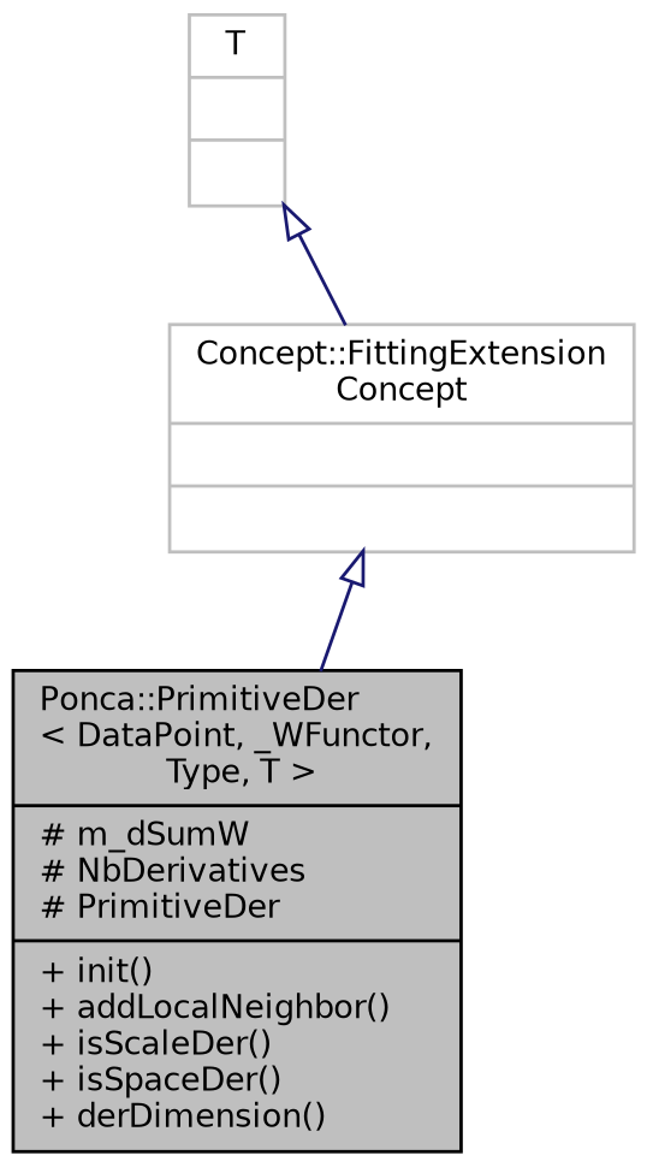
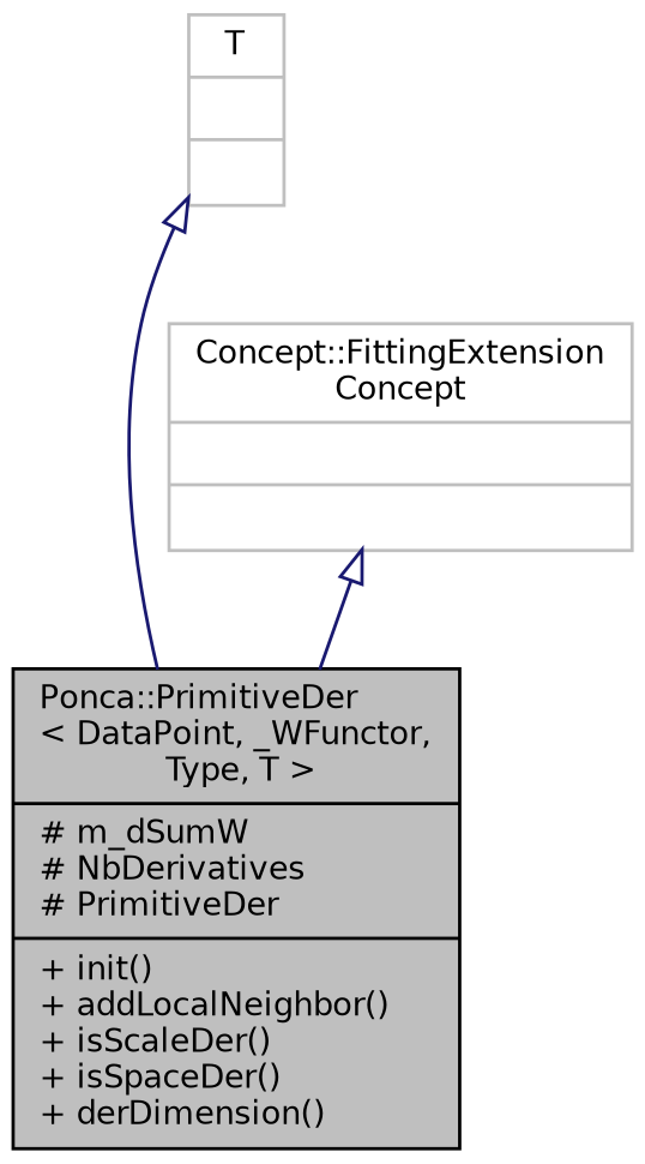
  digraph {
    node [color=grey75 fontname=Helvetica fontsize=10 shape=record]
    edge [arrowtail=onormal color=midnightblue dir=back fontname=Helvetica fontsize=10 labelfontname=Helvetica labelfontsize=10 style=solid]
    n1 [color=black fillcolor=grey75 fontcolor=black height=0.2 label="{Ponca::PrimitiveDer\l\< DataPoint, _WFunctor,\l Type, T \>\n|# m_dSumW\l# NbDerivatives\l# PrimitiveDer\l|+ init()\l+ addLocalNeighbor()\l+ isScaleDer()\l+ isSpaceDer()\l+ derDimension()\l}" style=filled width=0.4]
    n2 [height=0.2 label="{Concept::FittingExtension\lConcept\n||}" width=0.4]
    n3 [height=0.2 label="{T\n||}" width=0.4]
    n2 -> n1
-   n3 -> n2
+   n3 -> n1
  }
